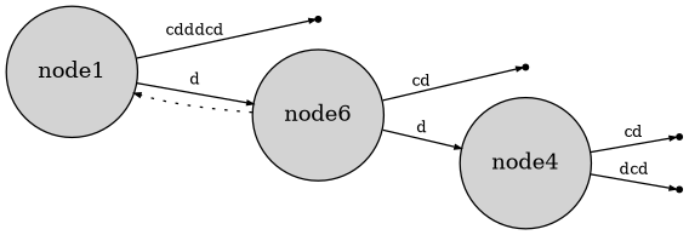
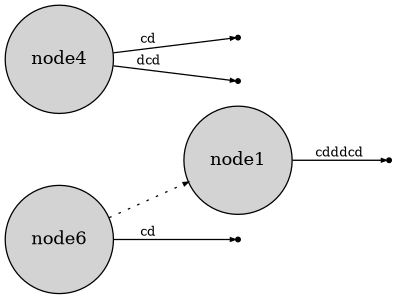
  digraph {
    rankdir=LR
    node [shape=point]
    edge [arrowsize=0.4 fontsize=10 weight=3]
    node1 [fillcolor=lightgrey height=.1 shape=circle style=filled width=.1]
    node2
    node6 [fillcolor=lightgrey height=.07 shape=circle style=filled width=.07]
    node7
    node4 [fillcolor=lightgrey height=.07 shape=circle style=filled width=.07]
    node5
    node3
    node1 -> node2 [label=cdddcd]
-   node1 -> node6 [label=d]
    node6 -> node1 [style=dotted weight=1]
    node6 -> node7 [label=cd]
-   node6 -> node4 [label=d]
    node4 -> node5 [label=cd]
    node4 -> node3 [label=dcd]
  }
